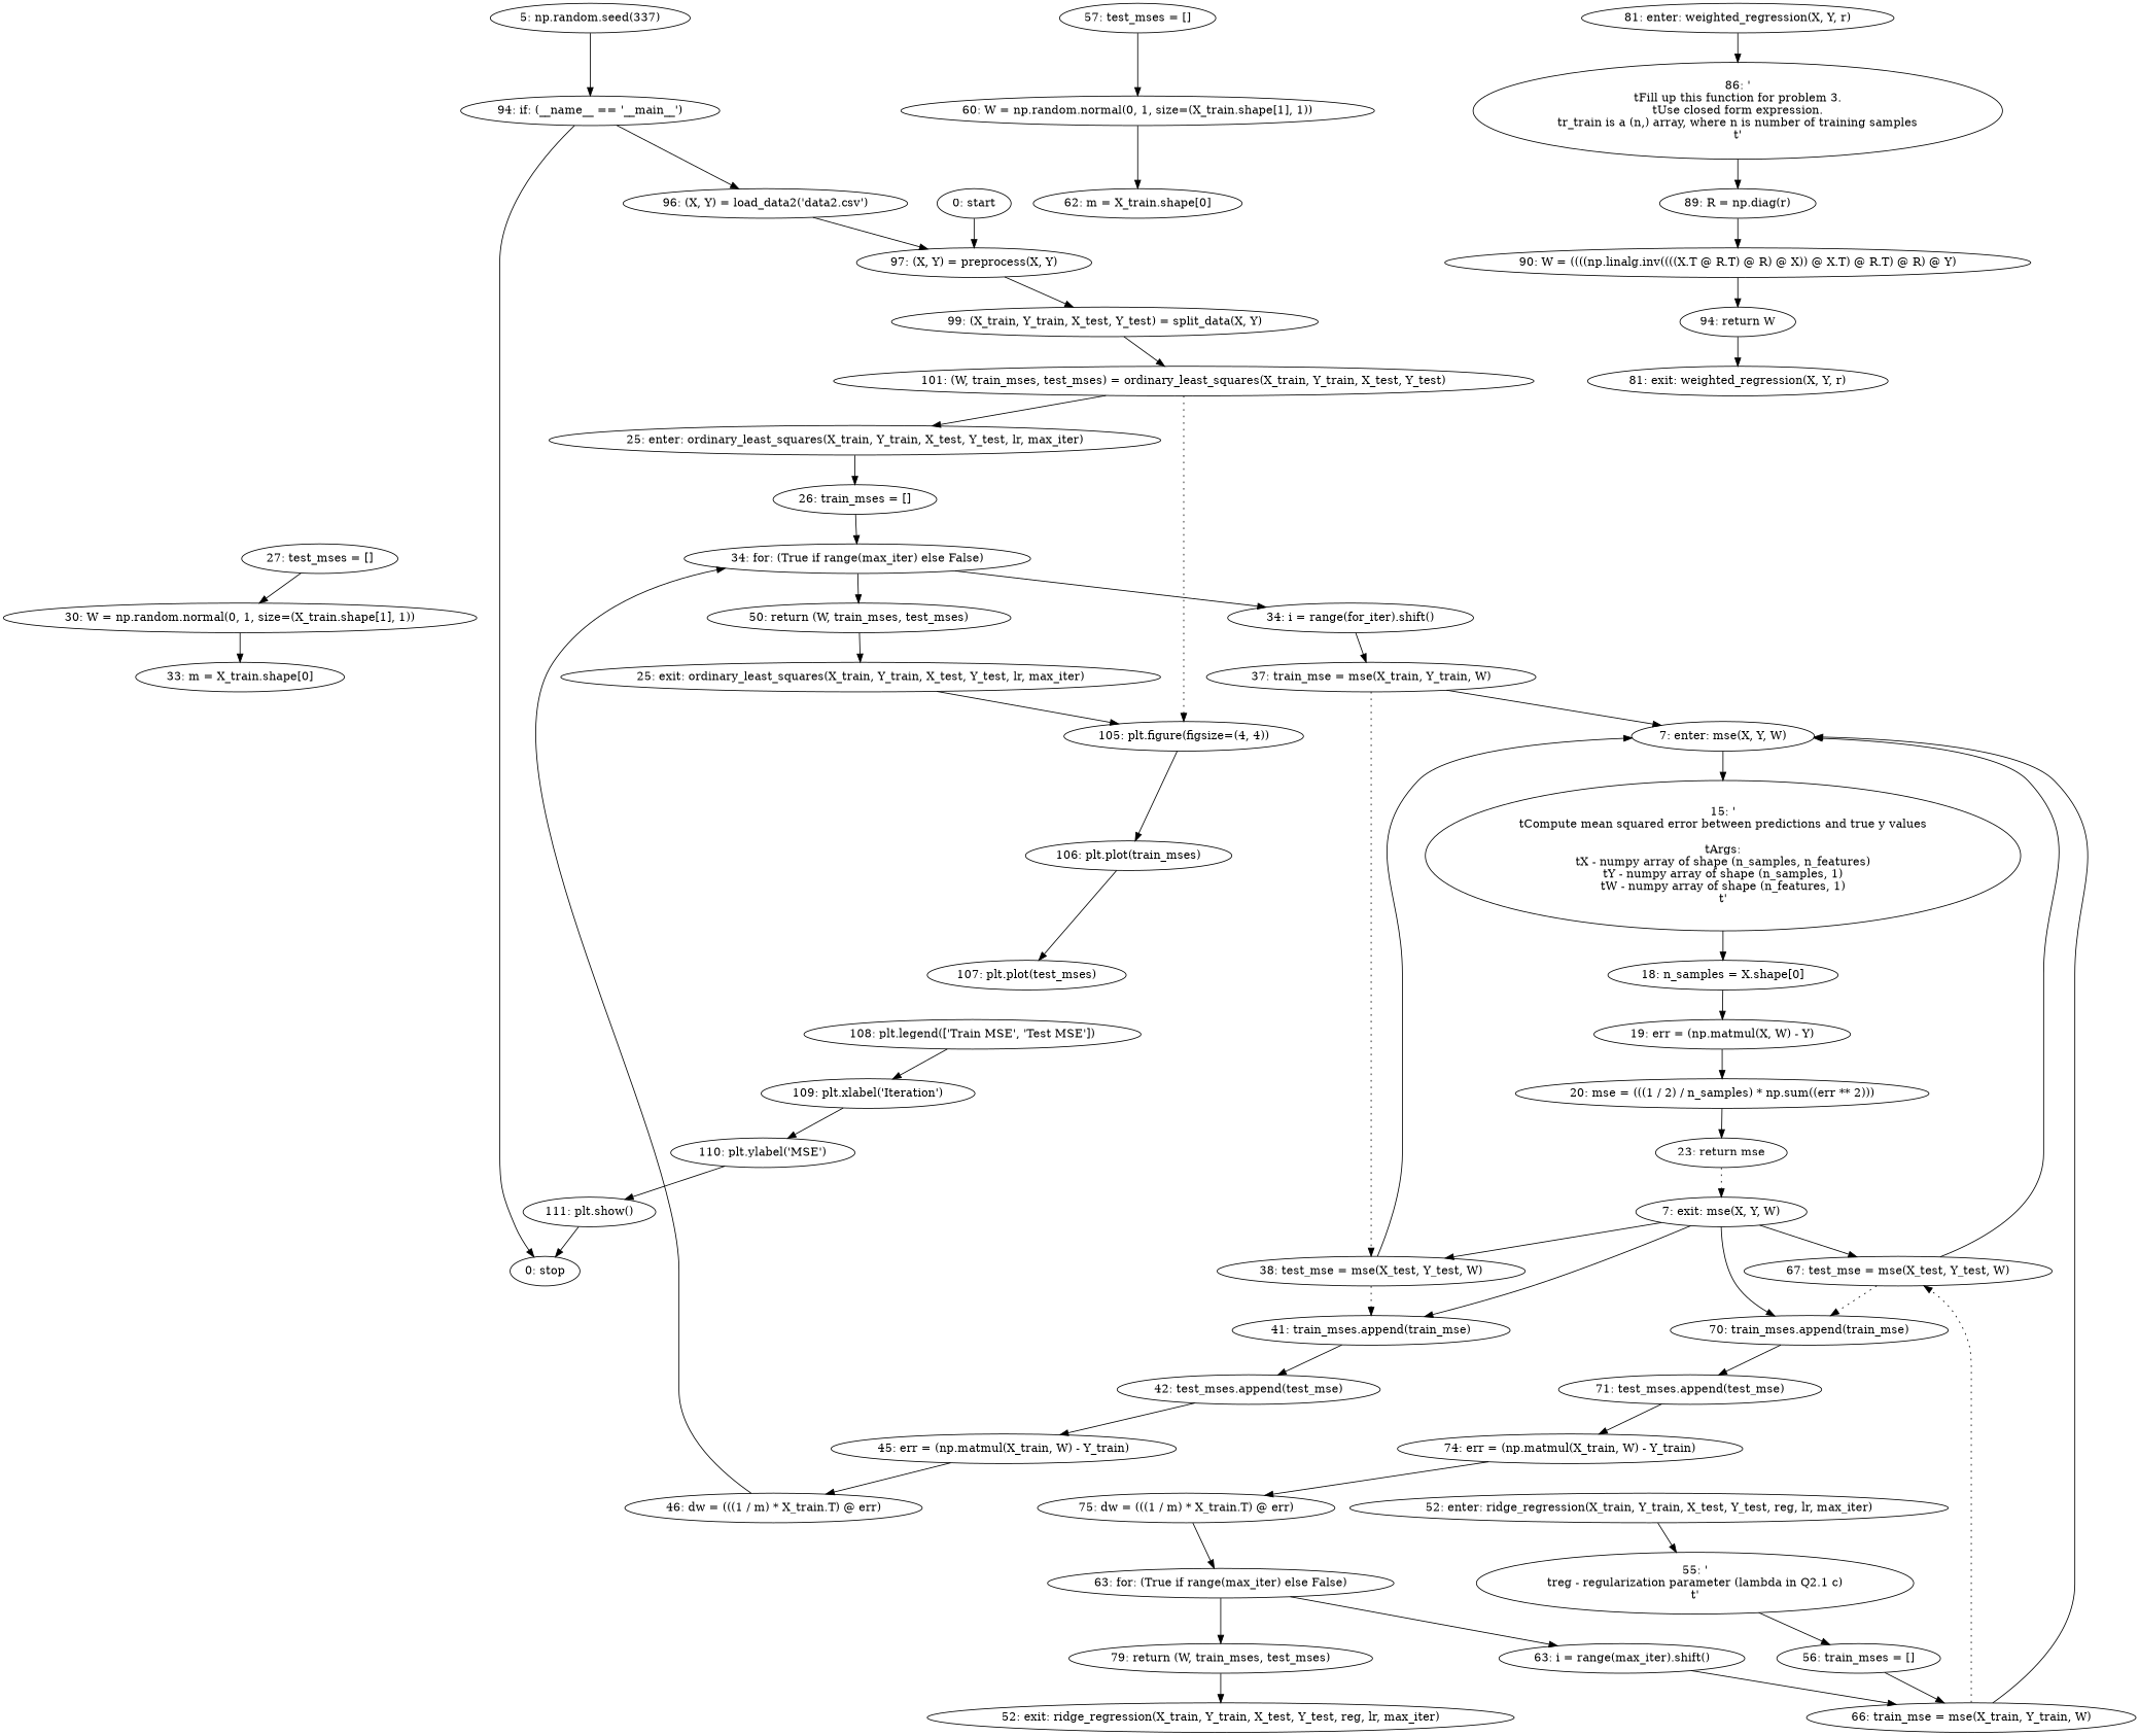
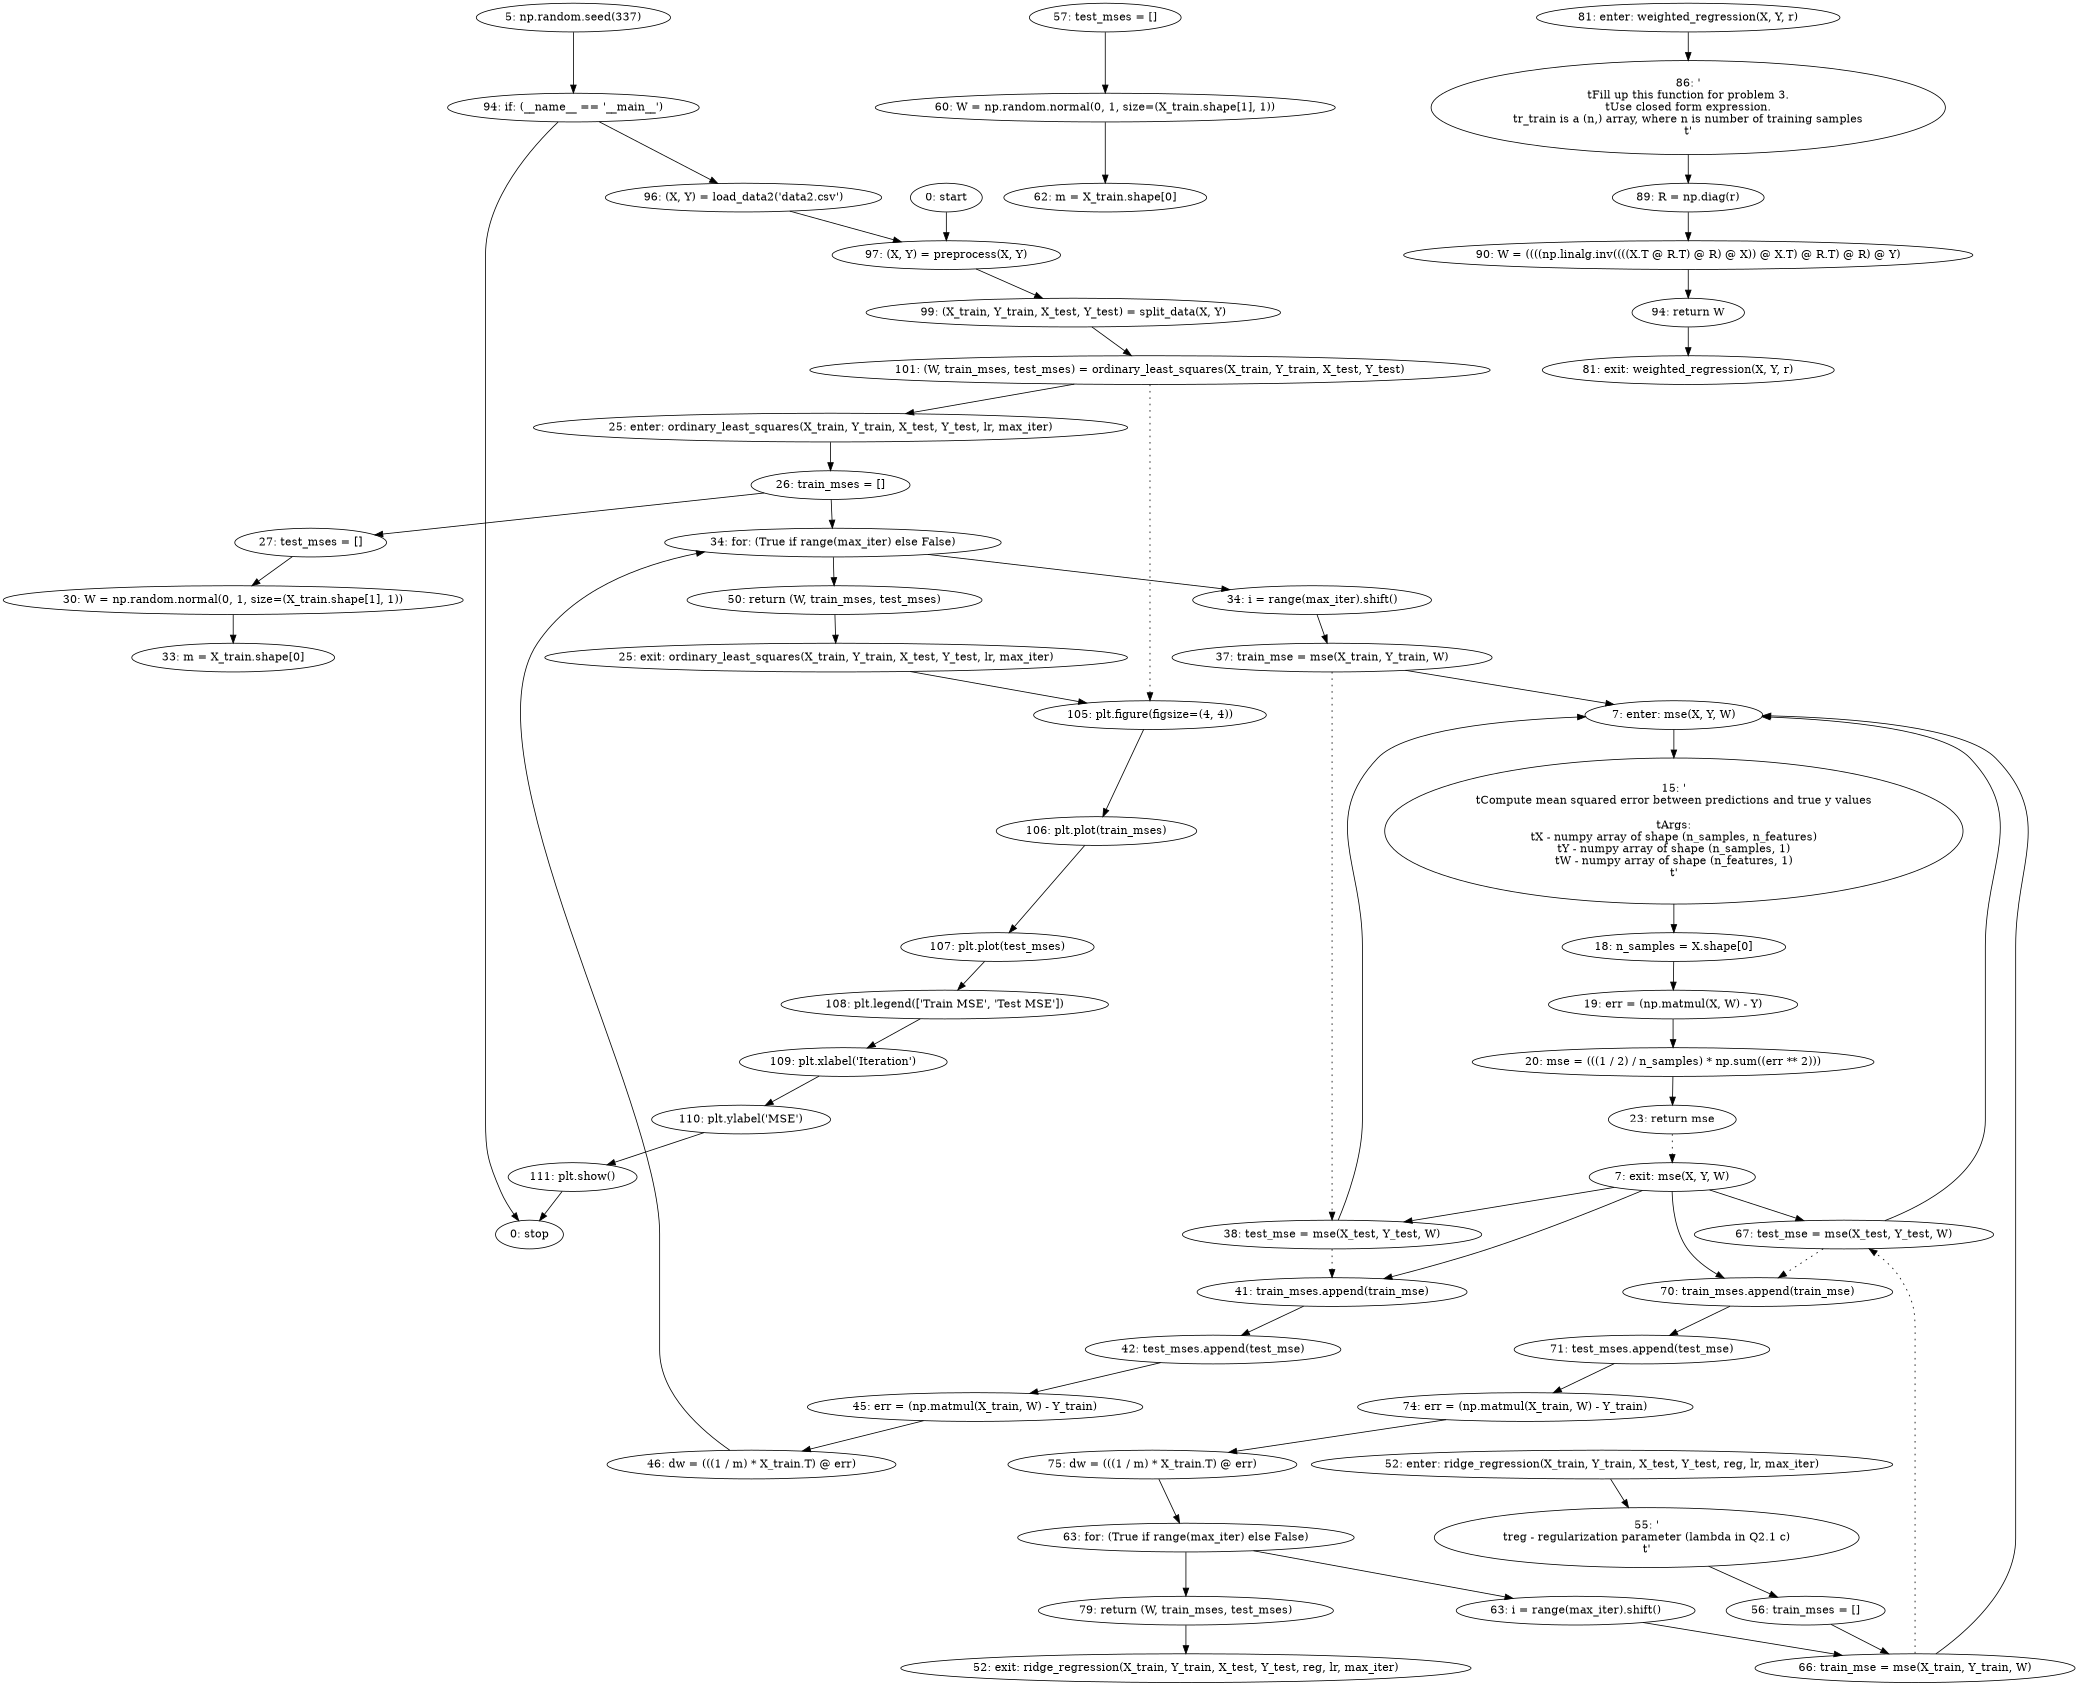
  strict digraph {
    n1 [label="0: start"]
    n2 [label="97: (X, Y) = preprocess(X, Y)"]
    n3 [label="5: np.random.seed(337)"]
    n4 [label="94: if: (__name__ == '__main__')"]
    n5 [label="96: (X, Y) = load_data2('data2.csv')"]
    n6 [label="0: stop"]
    n7 [label="99: (X_train, Y_train, X_test, Y_test) = split_data(X, Y)"]
    n8 [label="7: enter: mse(X, Y, W)"]
    n9 [label="15: '\n\tCompute mean squared error between predictions and true y values\n\n\tArgs:\n\tX - numpy array of shape (n_samples, n_features)\n\tY - numpy array of shape (n_samples, 1)\n\tW - numpy array of shape (n_features, 1)\n\t'"]
    n10 [label="18: n_samples = X.shape[0]"]
    n11 [label="19: err = (np.matmul(X, W) - Y)"]
    n12 [label="20: mse = (((1 / 2) / n_samples) * np.sum((err ** 2)))"]
    n13 [label="37: train_mse = mse(X_train, Y_train, W)"]
    n14 [label="38: test_mse = mse(X_test, Y_test, W)"]
    n15 [label="41: train_mses.append(train_mse)"]
    n16 [label="42: test_mses.append(test_mse)"]
    n17 [label="45: err = (np.matmul(X_train, W) - Y_train)"]
    n18 [label="46: dw = (((1 / m) * X_train.T) @ err)"]
    n19 [label="66: train_mse = mse(X_train, Y_train, W)"]
    n20 [label="67: test_mse = mse(X_test, Y_test, W)"]
    n21 [label="70: train_mses.append(train_mse)"]
    n22 [label="71: test_mses.append(test_mse)"]
    n23 [label="74: err = (np.matmul(X_train, W) - Y_train)"]
    n24 [label="75: dw = (((1 / m) * X_train.T) @ err)"]
    n25 [label="7: exit: mse(X, Y, W)"]
    n26 [label="23: return mse"]
    n27 [label="25: enter: ordinary_least_squares(X_train, Y_train, X_test, Y_test, lr, max_iter)"]
    n28 [label="26: train_mses = []"]
    n29 [label="27: test_mses = []"]
    n30 [label="34: for: (True if range(max_iter) else False)"]
    n31 [label="30: W = np.random.normal(0, 1, size=(X_train.shape[1], 1))"]
    n32 [label="33: m = X_train.shape[0]"]
    n33 [label="101: (W, train_mses, test_mses) = ordinary_least_squares(X_train, Y_train, X_test, Y_test)"]
    n34 [label="105: plt.figure(figsize=(4, 4))"]
    n35 [label="106: plt.plot(train_mses)"]
    n36 [label="107: plt.plot(test_mses)"]
    n37 [label="108: plt.legend(['Train MSE', 'Test MSE'])"]
    n38 [label="25: exit: ordinary_least_squares(X_train, Y_train, X_test, Y_test, lr, max_iter)"]
    n39 [label="50: return (W, train_mses, test_mses)"]
-   n40 [label="34: i = range(for_iter).shift()"]
+   n40 [label="34: i = range(max_iter).shift()"]
    n41 [label="52: enter: ridge_regression(X_train, Y_train, X_test, Y_test, reg, lr, max_iter)"]
    n42 [label="55: '\n\treg - regularization parameter (lambda in Q2.1 c)\n\t'"]
    n43 [label="56: train_mses = []"]
    n44 [label="57: test_mses = []"]
    n45 [label="60: W = np.random.normal(0, 1, size=(X_train.shape[1], 1))"]
    n46 [label="52: exit: ridge_regression(X_train, Y_train, X_test, Y_test, reg, lr, max_iter)"]
    n47 [label="79: return (W, train_mses, test_mses)"]
    n48 [label="62: m = X_train.shape[0]"]
    n49 [label="63: for: (True if range(max_iter) else False)"]
    n50 [label="63: i = range(max_iter).shift()"]
    n51 [label="81: enter: weighted_regression(X, Y, r)"]
    n52 [label="86: '\n\tFill up this function for problem 3.\n\tUse closed form expression.\n\tr_train is a (n,) array, where n is number of training samples\n\t'"]
    n53 [label="89: R = np.diag(r)"]
    n54 [label="90: W = ((((np.linalg.inv((((X.T @ R.T) @ R) @ X)) @ X.T) @ R.T) @ R) @ Y)"]
    n55 [label="94: return W"]
    n56 [label="81: exit: weighted_regression(X, Y, r)"]
    n57 [label="109: plt.xlabel('Iteration')"]
    n58 [label="110: plt.ylabel('MSE')"]
    n59 [label="111: plt.show()"]
    n1 -> n2
    n2 -> n7
    n3 -> n4
    n4 -> n5
    n4 -> n6
    n5 -> n2
    n7 -> n33
    n8 -> n9
    n9 -> n10
    n10 -> n11
    n11 -> n12
    n12 -> n26
    n13 -> n8
    n13 -> n14 [style=dotted weight=100]
    n14 -> n8
    n14 -> n15 [style=dotted weight=100]
    n15 -> n16
    n16 -> n17
    n17 -> n18
    n18 -> n30
    n19 -> n8
    n19 -> n20 [style=dotted weight=100]
    n20 -> n8
    n20 -> n21 [style=dotted weight=100]
    n21 -> n22
    n22 -> n23
    n23 -> n24
    n24 -> n49
    n25 -> n14
    n25 -> n15
    n25 -> n20
    n25 -> n21
    n26 -> n25 [style=dotted]
    n27 -> n28
+   n28 -> n29
    n28 -> n30
    n29 -> n31
    n30 -> n39
    n30 -> n40
    n31 -> n32
    n33 -> n27
    n33 -> n34 [style=dotted weight=100]
    n34 -> n35
    n35 -> n36
+   n36 -> n37
    n37 -> n57
    n38 -> n34
    n39 -> n38
    n40 -> n13
    n41 -> n42
    n42 -> n43
    n43 -> n19
    n44 -> n45
    n45 -> n48
    n47 -> n46
    n49 -> n47
    n49 -> n50
    n50 -> n19
    n51 -> n52
    n52 -> n53
    n53 -> n54
    n54 -> n55
    n55 -> n56
    n57 -> n58
    n58 -> n59
    n59 -> n6
  }
